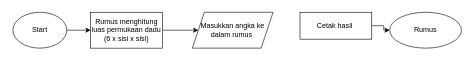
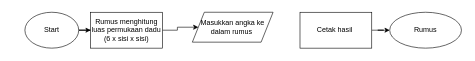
  <mxCell id="0" />
  <mxCell id="1" parent="0" />
  <mxCell id="2" value="" style="edgeStyle=orthogonalEdgeStyle;rounded=0;orthogonalLoop=1;jettySize=auto;html=1;" edge="1" parent="1" source="3" target="5"><mxGeometry relative="1" as="geometry" /></mxCell>
- <mxCell id="3" value="Start" style="ellipse;whiteSpace=wrap;html=1;" vertex="1" parent="1"><mxGeometry x="20" y="20" width="90" height="60" as="geometry" /></mxCell>
+ <mxCell id="3" value="Start" style="ellipse;whiteSpace=wrap;html=1;" vertex="1" parent="1"><mxGeometry x="40" y="20" width="90" height="60" as="geometry" /></mxCell>
  <mxCell id="4" value="" style="edgeStyle=orthogonalEdgeStyle;rounded=0;orthogonalLoop=1;jettySize=auto;html=1;" edge="1" parent="1" source="5" target="6"><mxGeometry relative="1" as="geometry" /></mxCell>
  <mxCell id="5" value="Rumus menghitung luas permukaan dadu (6 x sisi x sisi)" style="whiteSpace=wrap;html=1;" vertex="1" parent="1"><mxGeometry x="150" y="20" width="120" height="60" as="geometry" /></mxCell>
- <mxCell id="6" value="Masukkan angka ke dalam rumus&amp;nbsp;" style="shape=parallelogram;perimeter=parallelogramPerimeter;whiteSpace=wrap;html=1;fixedSize=1;" vertex="1" parent="1"><mxGeometry x="320" y="20" width="135" height="60" as="geometry" /></mxCell>
+ <mxCell id="6" value="Masukkan angka ke dalam rumus&amp;nbsp;" style="shape=parallelogram;perimeter=parallelogramPerimeter;whiteSpace=wrap;html=1;fixedSize=1;" vertex="1" parent="1"><mxGeometry x="320" y="20" width="135" height="50" as="geometry" /></mxCell>
  <mxCell id="7" value="" style="edgeStyle=orthogonalEdgeStyle;rounded=0;orthogonalLoop=1;jettySize=auto;html=1;" edge="1" parent="1" source="8" target="9"><mxGeometry relative="1" as="geometry" /></mxCell>
- <mxCell id="8" value="Cetak hasil&amp;nbsp;" style="whiteSpace=wrap;html=1;" vertex="1" parent="1"><mxGeometry x="500" y="20" width="120" height="45" as="geometry" /></mxCell>
+ <mxCell id="8" value="Cetak hasil&amp;nbsp;" style="whiteSpace=wrap;html=1;" vertex="1" parent="1"><mxGeometry x="500" y="20" width="120" height="60" as="geometry" /></mxCell>
  <mxCell id="9" value="Rumus" style="ellipse;whiteSpace=wrap;html=1;" vertex="1" parent="1"><mxGeometry x="650" y="20" width="120" height="60" as="geometry" /></mxCell>
